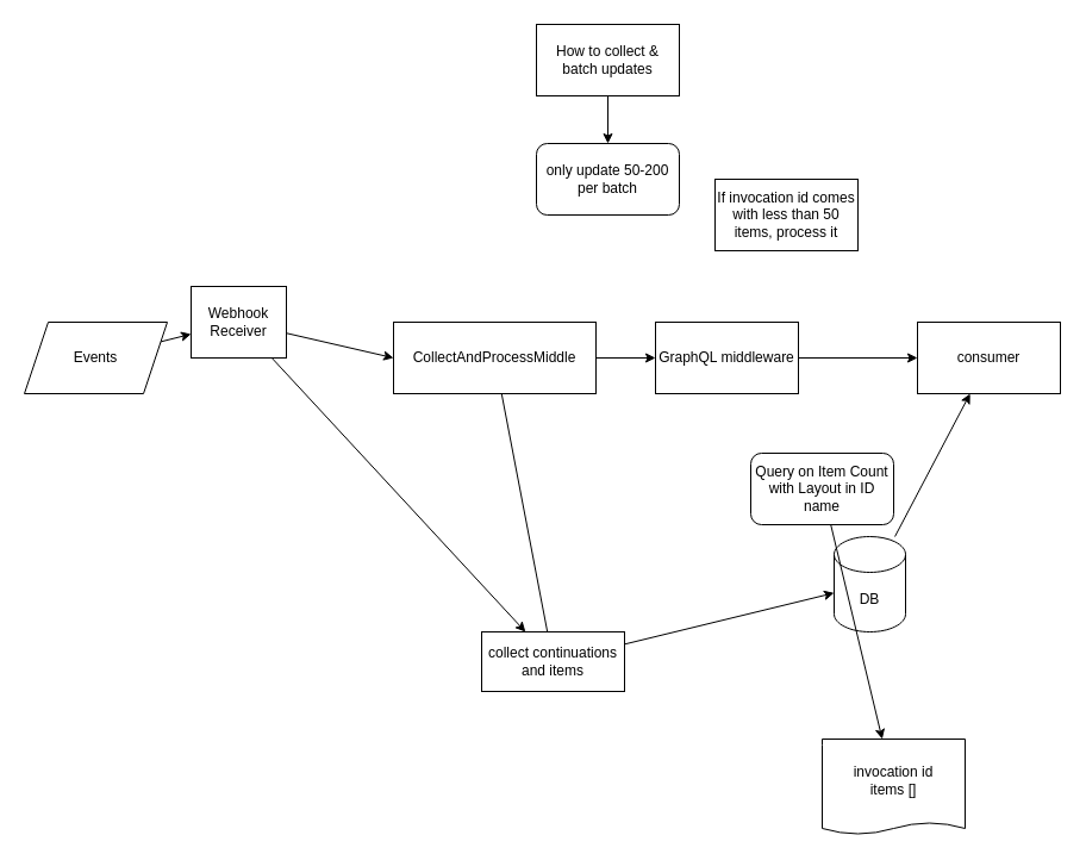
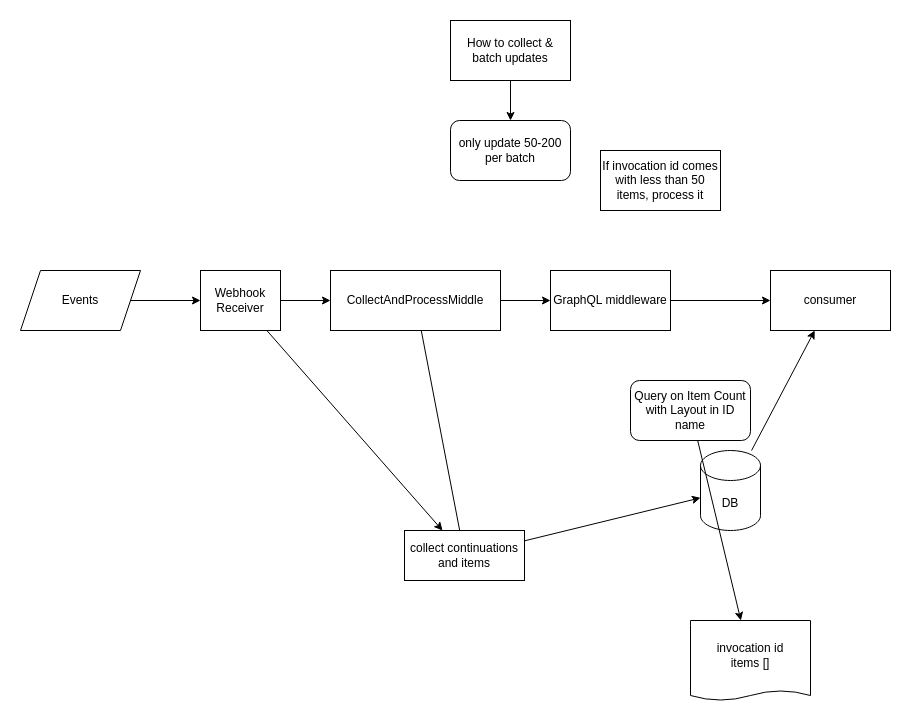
  <mxCell id="0" />
  <mxCell id="1" parent="0" />
  <mxCell id="2" style="edgeStyle=none;html=1;" edge="1" parent="1" source="3" target="4"><mxGeometry relative="1" as="geometry" /></mxCell>
  <mxCell id="3" value="How to collect &amp;amp; batch updates" style="rounded=0;whiteSpace=wrap;html=1;" vertex="1" parent="1"><mxGeometry x="450" y="20" width="120" height="60" as="geometry" /></mxCell>
  <mxCell id="4" value="only update 50-200 per batch" style="rounded=1;whiteSpace=wrap;html=1;" vertex="1" parent="1"><mxGeometry x="450" y="120" width="120" height="60" as="geometry" /></mxCell>
  <mxCell id="5" value="" style="edgeStyle=none;html=1;" edge="1" parent="1" source="6" target="12"><mxGeometry relative="1" as="geometry"><mxPoint x="330" y="300" as="targetPoint" /></mxGeometry></mxCell>
  <mxCell id="6" value="Events" style="shape=parallelogram;perimeter=parallelogramPerimeter;whiteSpace=wrap;html=1;fixedSize=1;" vertex="1" parent="1"><mxGeometry x="20" y="270" width="120" height="60" as="geometry" /></mxCell>
  <mxCell id="7" style="edgeStyle=none;html=1;" edge="1" parent="1" source="8" target="9"><mxGeometry relative="1" as="geometry" /></mxCell>
  <mxCell id="8" value="DB" style="shape=cylinder3;whiteSpace=wrap;html=1;boundedLbl=1;backgroundOutline=1;size=15;" vertex="1" parent="1"><mxGeometry x="700" y="450" width="60" height="80" as="geometry" /></mxCell>
  <mxCell id="9" value="consumer" style="rounded=0;whiteSpace=wrap;html=1;" vertex="1" parent="1"><mxGeometry x="770" y="270" width="120" height="60" as="geometry" /></mxCell>
  <mxCell id="10" style="edgeStyle=none;html=1;" edge="1" parent="1" source="12" target="18"><mxGeometry relative="1" as="geometry" /></mxCell>
  <mxCell id="11" style="edgeStyle=none;html=1;entryX=0;entryY=0.5;entryDx=0;entryDy=0;" edge="1" parent="1" source="12" target="21"><mxGeometry relative="1" as="geometry" /></mxCell>
- <mxCell id="12" value="Webhook Receiver" style="rounded=0;whiteSpace=wrap;html=1;" vertex="1" parent="1"><mxGeometry x="160" y="240" width="80" height="60" as="geometry" /></mxCell>
+ <mxCell id="12" value="Webhook Receiver" style="rounded=0;whiteSpace=wrap;html=1;" vertex="1" parent="1"><mxGeometry x="200" y="270" width="80" height="60" as="geometry" /></mxCell>
  <mxCell id="13" style="edgeStyle=none;html=1;" edge="1" parent="1" source="14" target="15"><mxGeometry relative="1" as="geometry" /></mxCell>
  <mxCell id="14" value="Query on Item Count&lt;div&gt;with Layout in ID name&lt;/div&gt;" style="rounded=1;whiteSpace=wrap;html=1;" vertex="1" parent="1"><mxGeometry x="630" y="380" width="120" height="60" as="geometry" /></mxCell>
  <mxCell id="15" value="invocation id&lt;div&gt;items []&lt;/div&gt;" style="shape=document;whiteSpace=wrap;html=1;boundedLbl=1;size=0.125;" vertex="1" parent="1"><mxGeometry x="690" y="620" width="120" height="80" as="geometry" /></mxCell>
  <mxCell id="16" value="If invocation id comes with less than 50 items, process it" style="rounded=0;whiteSpace=wrap;html=1;" vertex="1" parent="1"><mxGeometry x="600" y="150" width="120" height="60" as="geometry" /></mxCell>
  <mxCell id="17" style="edgeStyle=none;html=1;" edge="1" parent="1" source="18" target="8"><mxGeometry relative="1" as="geometry" /></mxCell>
  <mxCell id="18" value="collect continuations and items" style="rounded=0;whiteSpace=wrap;html=1;" vertex="1" parent="1"><mxGeometry x="404" y="530" width="120" height="50" as="geometry" /></mxCell>
  <mxCell id="19" style="edgeStyle=none;html=1;endArrow=none;" edge="1" parent="1" source="21" target="18"><mxGeometry relative="1" as="geometry" /></mxCell>
  <mxCell id="20" style="edgeStyle=none;html=1;" edge="1" parent="1" source="21" target="23"><mxGeometry relative="1" as="geometry" /></mxCell>
  <mxCell id="21" value="CollectAndProcessMiddle" style="rounded=0;whiteSpace=wrap;html=1;" vertex="1" parent="1"><mxGeometry x="330" y="270" width="170" height="60" as="geometry" /></mxCell>
  <mxCell id="22" style="edgeStyle=none;html=1;" edge="1" parent="1" source="23" target="9"><mxGeometry relative="1" as="geometry" /></mxCell>
  <mxCell id="23" value="GraphQL middleware" style="rounded=0;whiteSpace=wrap;html=1;" vertex="1" parent="1"><mxGeometry x="550" y="270" width="120" height="60" as="geometry" /></mxCell>
